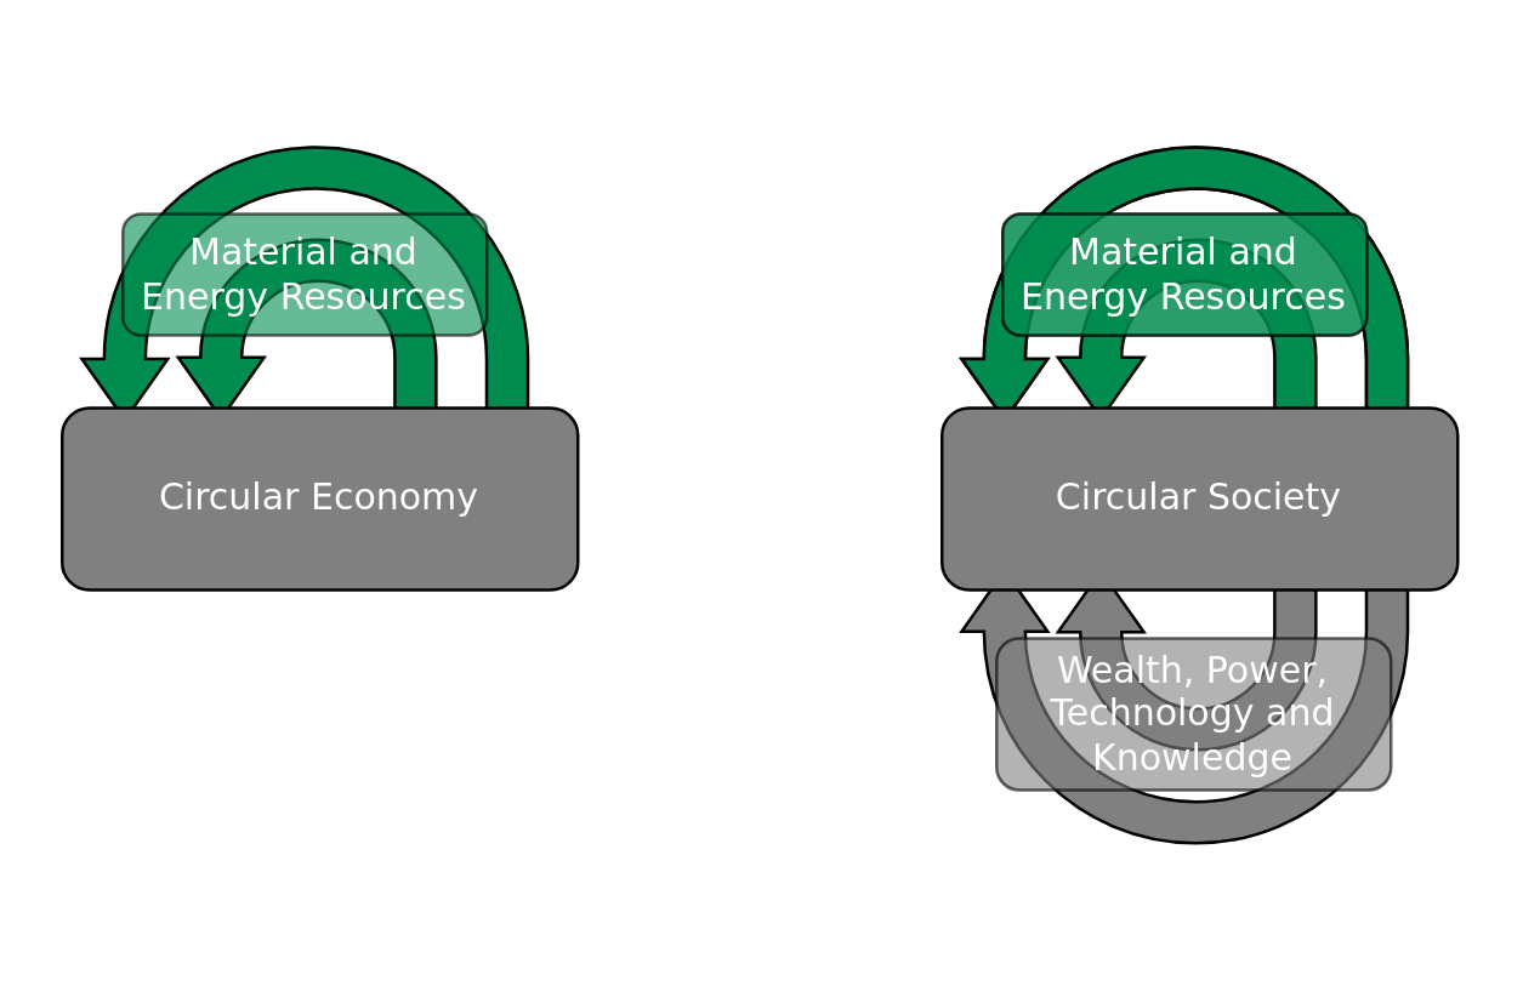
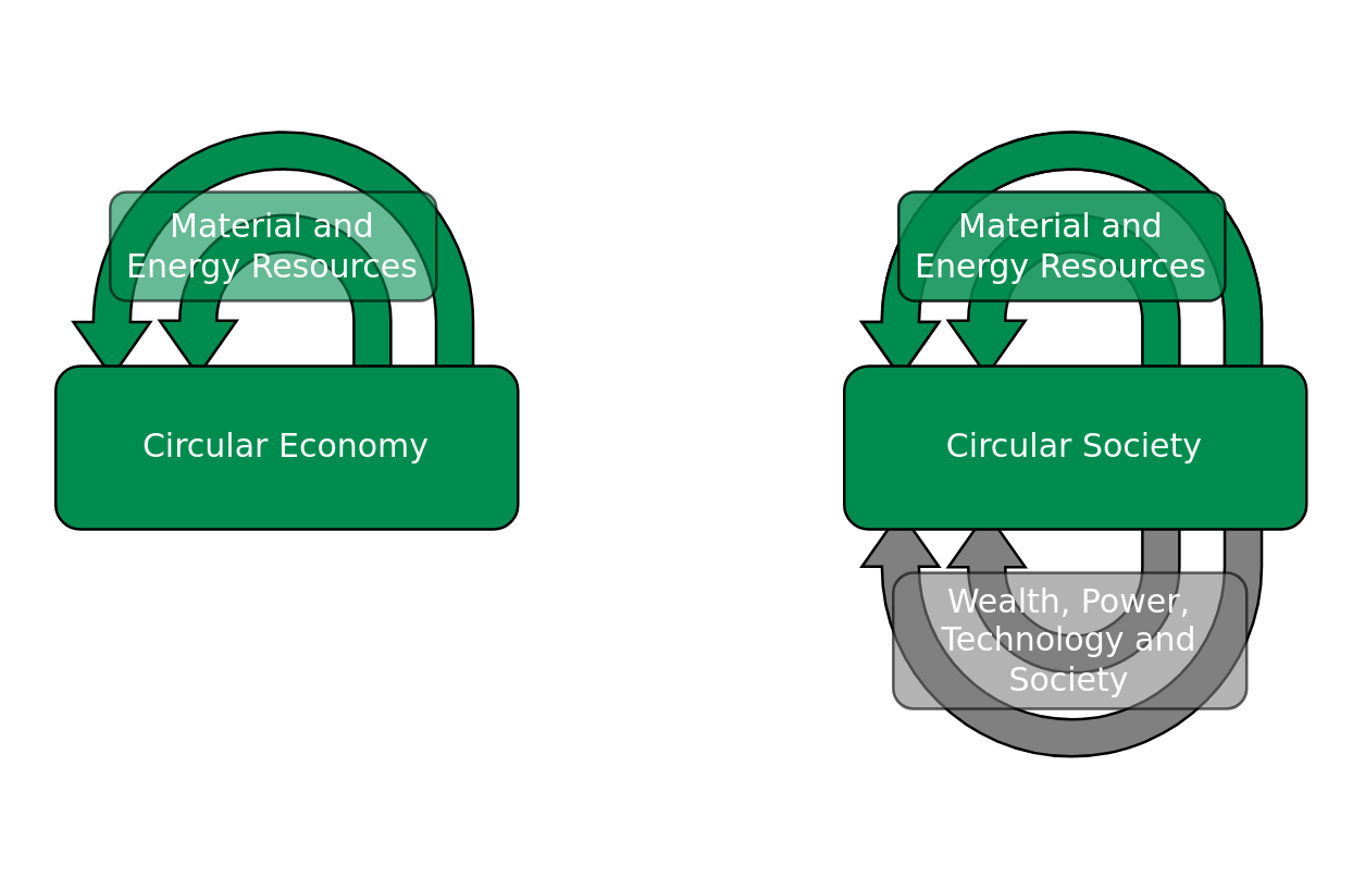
  <mxCell id="0" />
  <mxCell id="1" parent="0" />
  <mxCell id="2" value="" style="html=1;shadow=0;dashed=0;align=center;verticalAlign=middle;shape=mxgraph.arrows2.uTurnArrow;dy=6.8;arrowHead=28.3;dx2=20.1;fontFamily=Dejavu Sans;fillColor=#808080;rotation=90;flipH=1;flipV=1;strokeColor=#000000;" vertex="1" parent="1"><mxGeometry x="343.75" y="157.75" width="92.5" height="147" as="geometry" /></mxCell>
  <mxCell id="3" value="" style="html=1;shadow=0;dashed=0;align=center;verticalAlign=middle;shape=mxgraph.arrows2.uTurnArrow;dy=6.8;arrowHead=28.3;dx2=20.1;fontFamily=Dejavu Sans;fontColor=#FFFFFF;fillColor=#008C4F;rotation=90;flipH=0;flipV=1;" vertex="1" parent="1"><mxGeometry x="343.75" y="20.75" width="92.5" height="147" as="geometry" /></mxCell>
  <mxCell id="4" value="" style="html=1;shadow=0;dashed=0;align=center;verticalAlign=middle;shape=mxgraph.arrows2.uTurnArrow;dy=6.8;arrowHead=28.3;dx2=20.1;fontFamily=Dejavu Sans;fillColor=#808080;rotation=90;flipH=1;flipV=1;strokeColor=#000000;" vertex="1" parent="1"><mxGeometry x="358.13" y="171.63" width="65.25" height="85" as="geometry" /></mxCell>
  <mxCell id="5" value="" style="html=1;shadow=0;dashed=0;align=center;verticalAlign=middle;shape=mxgraph.arrows2.uTurnArrow;dy=6.8;arrowHead=28.3;dx2=20.1;fontFamily=Dejavu Sans;fontColor=#FFFFFF;fillColor=#008C4F;rotation=90;flipH=0;flipV=1;" vertex="1" parent="1"><mxGeometry x="358.13" y="68.63" width="65.25" height="85" as="geometry" /></mxCell>
  <mxCell id="6" value="" style="html=1;shadow=0;dashed=0;align=center;verticalAlign=middle;shape=mxgraph.arrows2.uTurnArrow;dy=6.8;arrowHead=28.3;dx2=20.1;fontFamily=Dejavu Sans;fontColor=#FFFFFF;fillColor=#008C4F;rotation=90;flipH=0;flipV=1;" vertex="1" parent="1"><mxGeometry x="343.75" y="20.75" width="92.5" height="147" as="geometry" /></mxCell>
  <mxCell id="7" value="Material and Energy Resources" style="rounded=1;whiteSpace=wrap;html=1;fontFamily=Dejavu Sans;fontColor=#FFFFFF;fillColor=#008C4F;opacity=60;" vertex="1" parent="1"><mxGeometry x="330" y="70" width="120" height="40" as="geometry" /></mxCell>
  <mxCell id="8" value="" style="html=1;shadow=0;dashed=0;align=center;verticalAlign=middle;shape=mxgraph.arrows2.uTurnArrow;dy=6.8;arrowHead=28.3;dx2=20.1;fontFamily=Dejavu Sans;fontColor=#FFFFFF;fillColor=#008C4F;rotation=90;flipH=0;flipV=1;" vertex="1" parent="1"><mxGeometry x="68.13" y="68.63" width="65.25" height="85" as="geometry" /></mxCell>
  <mxCell id="9" value="" style="html=1;shadow=0;dashed=0;align=center;verticalAlign=middle;shape=mxgraph.arrows2.uTurnArrow;dy=6.8;arrowHead=28.3;dx2=20.1;fontFamily=Dejavu Sans;fontColor=#FFFFFF;fillColor=#008C4F;rotation=90;flipH=0;flipV=1;" vertex="1" parent="1"><mxGeometry x="53.75" y="20.75" width="92.5" height="147" as="geometry" /></mxCell>
- <mxCell id="10" value="Circular Economy" style="rounded=1;whiteSpace=wrap;html=1;fillColor=#808080;fontFamily=Dejavu Sans;fontColor=#FFFFFF;" vertex="1" parent="1"><mxGeometry x="20" y="134" width="170" height="60" as="geometry" /></mxCell>
- <mxCell id="11" value="Circular Society" style="rounded=1;whiteSpace=wrap;html=1;fillColor=#808080;fontFamily=Dejavu Sans;fontColor=#FFFFFF;" vertex="1" parent="1"><mxGeometry x="310" y="134" width="170" height="60" as="geometry" /></mxCell>
+ <mxCell id="10" value="Circular Economy" style="rounded=1;whiteSpace=wrap;html=1;fillColor=#008C4F;fontFamily=Dejavu Sans;fontColor=#FFFFFF;" vertex="1" parent="1"><mxGeometry x="20" y="134" width="170" height="60" as="geometry" /></mxCell>
+ <mxCell id="11" value="Circular Society" style="rounded=1;whiteSpace=wrap;html=1;fillColor=#008C4F;fontFamily=Dejavu Sans;fontColor=#FFFFFF;" vertex="1" parent="1"><mxGeometry x="310" y="134" width="170" height="60" as="geometry" /></mxCell>
  <mxCell id="12" value="Material and Energy Resources" style="rounded=1;whiteSpace=wrap;html=1;fontFamily=Dejavu Sans;fontColor=#FFFFFF;fillColor=#008C4F;opacity=60;" vertex="1" parent="1"><mxGeometry x="40" y="70" width="120" height="40" as="geometry" /></mxCell>
  <mxCell id="13" value="Material and Energy Resources" style="rounded=1;whiteSpace=wrap;html=1;fontFamily=Dejavu Sans;fontColor=#FFFFFF;fillColor=#008C4F;opacity=60;" vertex="1" parent="1"><mxGeometry x="330" y="70" width="120" height="40" as="geometry" /></mxCell>
- <mxCell id="14" value="Wealth, Power, Technology and Knowledge" style="rounded=1;whiteSpace=wrap;html=1;fontFamily=Dejavu Sans;fontColor=#FFFFFF;fillColor=#808080;opacity=60;spacing=6;" vertex="1" parent="1"><mxGeometry x="328" y="210" width="130" height="50" as="geometry" /></mxCell>
+ <mxCell id="14" value="Wealth, Power, Technology and Society" style="rounded=1;whiteSpace=wrap;html=1;fontFamily=Dejavu Sans;fontColor=#FFFFFF;fillColor=#808080;opacity=60;spacing=6;" vertex="1" parent="1"><mxGeometry x="328" y="210" width="130" height="50" as="geometry" /></mxCell>
